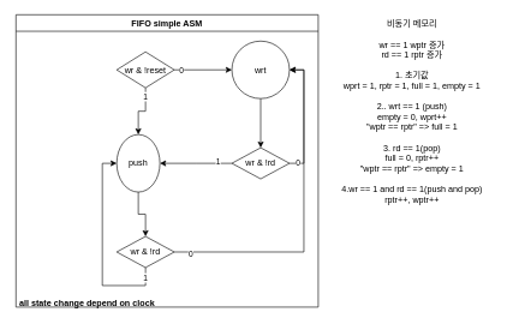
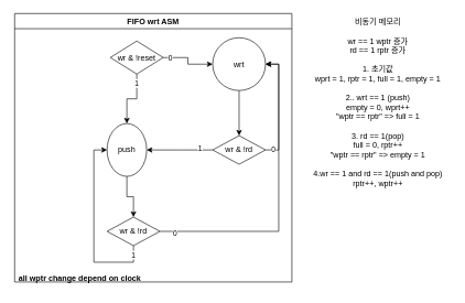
  <mxCell id="0" />
  <mxCell id="1" parent="0" />
- <mxCell id="2" value="FIFO simple ASM" style="swimlane;whiteSpace=wrap;html=1;" parent="1" vertex="1"><mxGeometry x="21" y="20" width="420" height="406.67" as="geometry"><mxRectangle x="40" y="173.33" width="130" height="30" as="alternateBounds" /></mxGeometry></mxCell>
+ <mxCell id="2" value="FIFO wrt ASM" style="swimlane;whiteSpace=wrap;html=1;" parent="1" vertex="1"><mxGeometry x="21" y="20" width="420" height="406.67" as="geometry"><mxRectangle x="40" y="173.33" width="130" height="30" as="alternateBounds" /></mxGeometry></mxCell>
  <mxCell id="3" value="" style="group" parent="2" vertex="1" connectable="0"><mxGeometry x="10" y="36.67" width="390" height="380" as="geometry" /></mxCell>
  <mxCell id="4" value="1" style="edgeStyle=orthogonalEdgeStyle;rounded=0;orthogonalLoop=1;jettySize=auto;html=1;" parent="3" source="6" target="8" edge="1"><mxGeometry x="-0.692" relative="1" as="geometry"><mxPoint as="offset" /></mxGeometry></mxCell>
  <mxCell id="5" value="0" style="edgeStyle=orthogonalEdgeStyle;rounded=0;orthogonalLoop=1;jettySize=auto;html=1;" parent="3" source="6" target="10" edge="1"><mxGeometry x="-0.75" relative="1" as="geometry"><mxPoint as="offset" /></mxGeometry></mxCell>
- <mxCell id="6" value="wr &amp;amp; !reset" style="rhombus;whiteSpace=wrap;html=1;" parent="3" vertex="1"><mxGeometry x="130" y="15" width="80" height="50" as="geometry" /></mxCell>
+ <mxCell id="6" value="wr &amp;amp; !reset" style="rhombus;whiteSpace=wrap;html=1;" parent="3" vertex="1"><mxGeometry x="135" y="5" width="80" height="50" as="geometry" /></mxCell>
  <mxCell id="7" value="" style="edgeStyle=orthogonalEdgeStyle;rounded=0;orthogonalLoop=1;jettySize=auto;html=1;" parent="3" source="8" target="19" edge="1"><mxGeometry relative="1" as="geometry" /></mxCell>
  <mxCell id="8" value="push" style="ellipse;whiteSpace=wrap;html=1;" parent="3" vertex="1"><mxGeometry x="130" y="130" width="60" height="80" as="geometry" /></mxCell>
  <mxCell id="9" value="" style="edgeStyle=orthogonalEdgeStyle;rounded=0;orthogonalLoop=1;jettySize=auto;html=1;" parent="3" source="10" target="20" edge="1"><mxGeometry relative="1" as="geometry" /></mxCell>
  <mxCell id="10" value="wrt" style="ellipse;whiteSpace=wrap;html=1;" parent="3" vertex="1"><mxGeometry x="290" width="80" height="80" as="geometry" /></mxCell>
  <mxCell id="11" style="edgeStyle=orthogonalEdgeStyle;rounded=0;orthogonalLoop=1;jettySize=auto;html=1;entryX=1;entryY=0.5;entryDx=0;entryDy=0;" parent="3" source="19" target="10" edge="1"><mxGeometry relative="1" as="geometry" /></mxCell>
  <mxCell id="12" value="0" style="edgeLabel;html=1;align=center;verticalAlign=middle;resizable=0;points=[];" parent="11" vertex="1" connectable="0"><mxGeometry x="-0.898" y="-3" relative="1" as="geometry"><mxPoint as="offset" /></mxGeometry></mxCell>
  <mxCell id="13" style="edgeStyle=orthogonalEdgeStyle;rounded=0;orthogonalLoop=1;jettySize=auto;html=1;entryX=0;entryY=0.5;entryDx=0;entryDy=0;" parent="3" source="19" target="8" edge="1"><mxGeometry relative="1" as="geometry"><Array as="points"><mxPoint x="170" y="340" /><mxPoint x="110" y="340" /><mxPoint x="110" y="170" /></Array></mxGeometry></mxCell>
  <mxCell id="14" value="1" style="edgeLabel;html=1;align=center;verticalAlign=middle;resizable=0;points=[];" parent="13" vertex="1" connectable="0"><mxGeometry x="-0.897" y="-1" relative="1" as="geometry"><mxPoint as="offset" /></mxGeometry></mxCell>
  <mxCell id="15" value="" style="edgeStyle=orthogonalEdgeStyle;rounded=0;orthogonalLoop=1;jettySize=auto;html=1;" parent="3" source="20" target="8" edge="1"><mxGeometry relative="1" as="geometry" /></mxCell>
  <mxCell id="16" value="1" style="edgeLabel;html=1;align=center;verticalAlign=middle;resizable=0;points=[];" parent="15" vertex="1" connectable="0"><mxGeometry x="-0.6" y="-2" relative="1" as="geometry"><mxPoint as="offset" /></mxGeometry></mxCell>
  <mxCell id="17" style="edgeStyle=orthogonalEdgeStyle;rounded=0;orthogonalLoop=1;jettySize=auto;html=1;entryX=1;entryY=0.5;entryDx=0;entryDy=0;exitX=1;exitY=0.5;exitDx=0;exitDy=0;" parent="3" source="20" target="10" edge="1"><mxGeometry relative="1" as="geometry"><Array as="points"><mxPoint x="390" y="170" /><mxPoint x="390" y="40" /></Array></mxGeometry></mxCell>
  <mxCell id="18" value="0" style="edgeLabel;html=1;align=center;verticalAlign=middle;resizable=0;points=[];" parent="17" vertex="1" connectable="0"><mxGeometry x="-0.86" relative="1" as="geometry"><mxPoint as="offset" /></mxGeometry></mxCell>
  <mxCell id="19" value="wr &amp;amp; !rd" style="rhombus;whiteSpace=wrap;html=1;" parent="3" vertex="1"><mxGeometry x="130" y="271.667" width="80" height="43.333" as="geometry" /></mxCell>
  <mxCell id="20" value="wr &amp;amp; !rd" style="rhombus;whiteSpace=wrap;html=1;" parent="3" vertex="1"><mxGeometry x="290" y="148.33" width="80" height="43.333" as="geometry" /></mxCell>
- <mxCell id="21" value="&lt;span style=&quot;font-weight: 700;&quot;&gt;all state change depend on clock&lt;/span&gt;" style="text;html=1;align=center;verticalAlign=middle;whiteSpace=wrap;rounded=0;" parent="3" vertex="1"><mxGeometry x="-11" y="350" width="200" height="30" as="geometry" /></mxCell>
+ <mxCell id="21" value="&lt;span style=&quot;font-weight: 700;&quot;&gt;all wptr change depend on clock&lt;/span&gt;" style="text;html=1;align=center;verticalAlign=middle;whiteSpace=wrap;rounded=0;" parent="3" vertex="1"><mxGeometry x="-11" y="350" width="200" height="30" as="geometry" /></mxCell>
  <mxCell id="22" value="&lt;div&gt;비동기 메모리&lt;/div&gt;&lt;div&gt;&lt;br&gt;&lt;/div&gt;wr == 1 wptr 증가&lt;br&gt;rd == 1 rptr 증가&lt;div&gt;&lt;br&gt;&lt;/div&gt;&lt;div&gt;1. 초기값&lt;/div&gt;&lt;div&gt;wprt = 1, rptr = 1, full = 1, empty = 1&lt;br&gt;&lt;/div&gt;&lt;div&gt;&lt;br&gt;&lt;/div&gt;&lt;div&gt;2.. wrt == 1 (push)&lt;/div&gt;&lt;div&gt;empty = 0, wprt++&lt;/div&gt;&lt;div&gt;&quot;wptr == rptr&quot; =&amp;gt; full = 1&lt;/div&gt;&lt;div&gt;&lt;br&gt;&lt;/div&gt;&lt;div&gt;3. rd == 1(pop)&lt;/div&gt;&lt;div&gt;full = 0, rptr++&lt;/div&gt;&lt;div&gt;&quot;wptr == rptr&quot; =&amp;gt; empty = 1&lt;/div&gt;&lt;div&gt;&lt;br&gt;&lt;/div&gt;&lt;div&gt;4.wr == 1 and rd == 1(push and pop)&lt;/div&gt;&lt;div&gt;rptr++, wptr++&lt;/div&gt;" style="text;html=1;align=center;verticalAlign=middle;resizable=0;points=[];autosize=1;strokeColor=none;fillColor=none;" vertex="1" parent="1"><mxGeometry x="461" y="20" width="220" height="270" as="geometry" /></mxCell>
